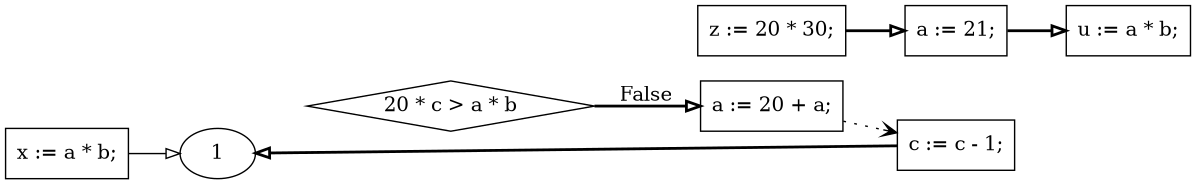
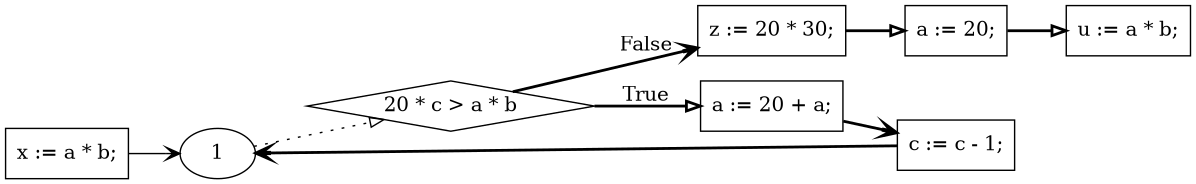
  digraph {
    rankdir=LR
    node [shape=box]
    edge [arrowhead=onormal style=bold]
    n1 [label="x := a * b;"]
    1 [shape=""]
    n3 [label="20 * c > a * b" shape=diamond]
    n4 [label="a := 20 + a;"]
    n5 [label="z := 20 * 30;"]
    n6 [label="c := c - 1;"]
-   n7 [label="a := 21;"]
+   n7 [label="a := 20;"]
    n8 [label="u := a * b;"]
-   n1 -> 1 [style=solid]
-   n3 -> n4 [label=False]
-   n4 -> n6 [arrowhead=vee style=dotted]
+   n1 -> 1 [arrowhead=vee style=solid]
+   1 -> n3 [style=dotted]
+   n3 -> n4 [label=True]
+   n3 -> n5 [arrowhead=vee label=False]
+   n4 -> n6 [arrowhead=vee]
    n5 -> n7
-   n6 -> 1
+   n6 -> 1 [arrowhead=vee]
    n7 -> n8
  }
